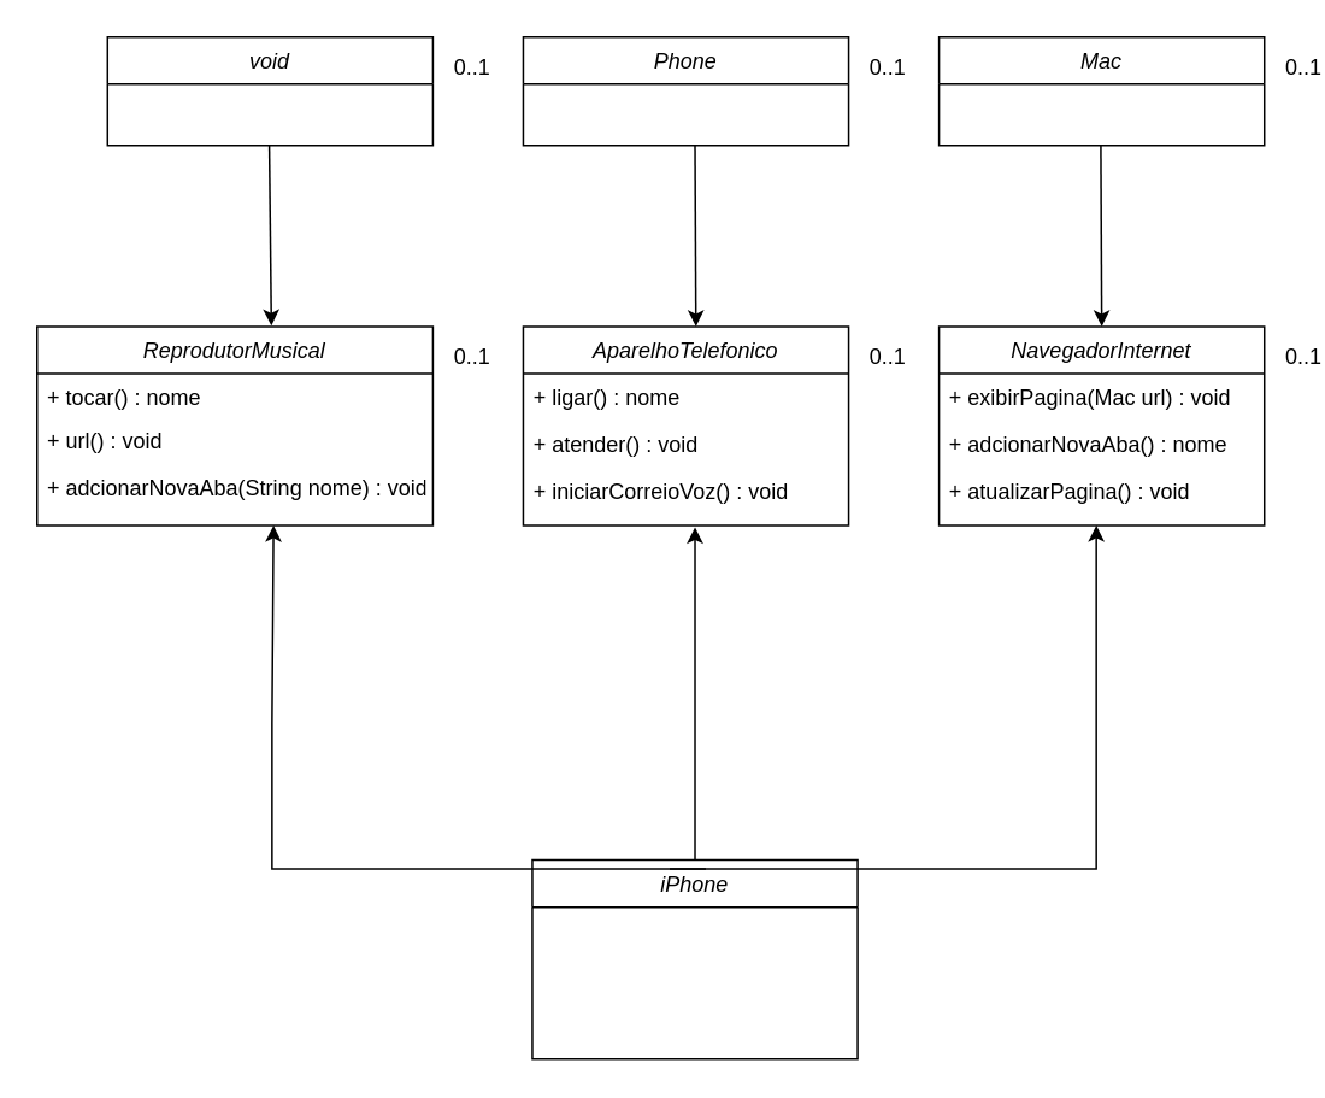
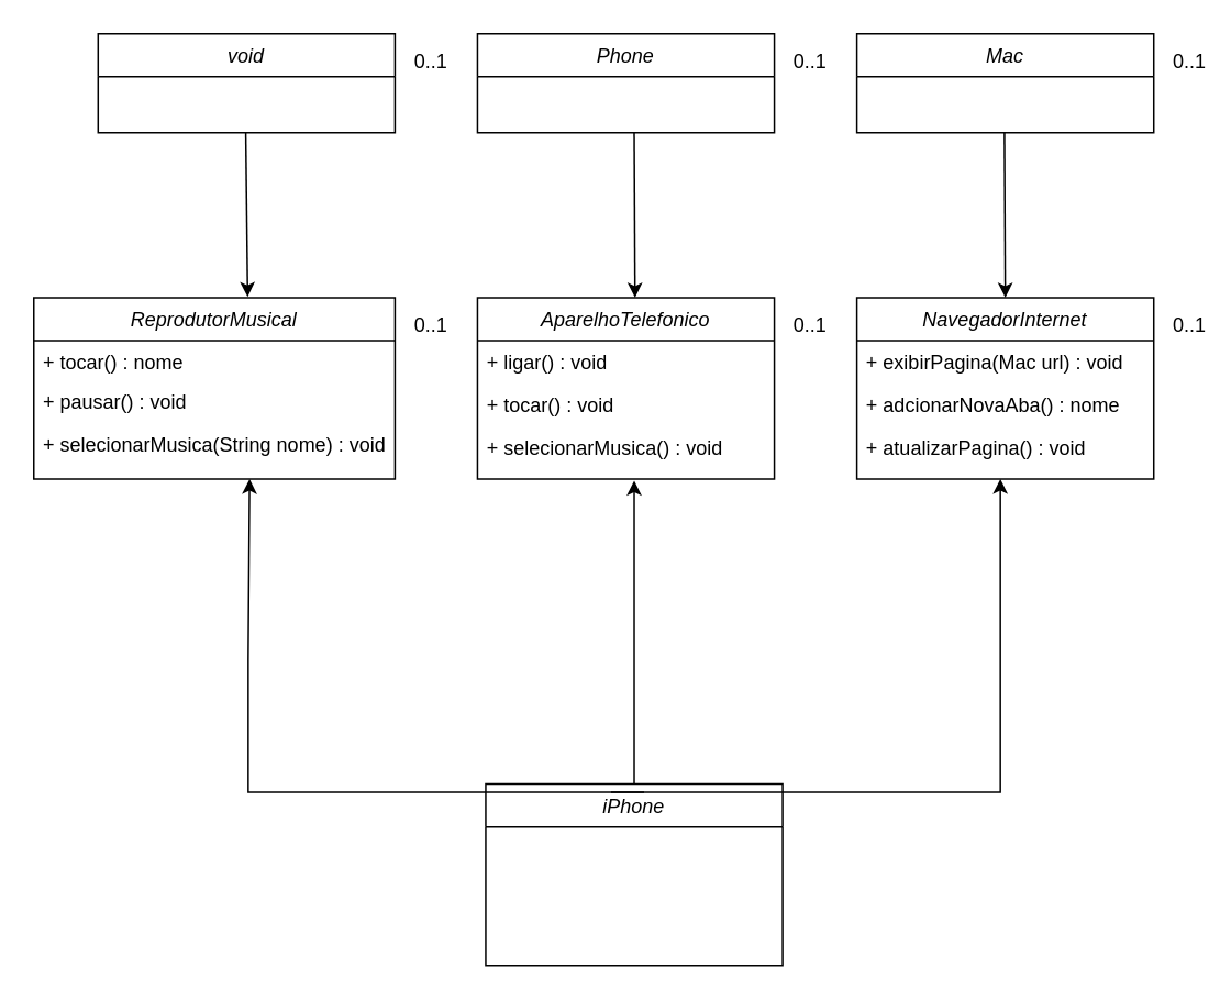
  <mxCell id="0" />
  <mxCell id="1" parent="0" />
  <mxCell id="2" value="ReprodutorMusical" style="swimlane;fontStyle=2;align=center;verticalAlign=top;childLayout=stackLayout;horizontal=1;startSize=26;horizontalStack=0;resizeParent=1;resizeLast=0;collapsible=1;marginBottom=0;rounded=0;shadow=0;strokeWidth=1;" vertex="1" parent="1"><mxGeometry x="20" y="180" width="219" height="110" as="geometry"><mxRectangle x="220" y="120" width="160" height="26" as="alternateBounds" /></mxGeometry></mxCell>
  <mxCell id="3" value="+ tocar() : nome" style="text;align=left;verticalAlign=top;spacingLeft=4;spacingRight=4;overflow=hidden;rotatable=0;points=[[0,0.5],[1,0.5]];portConstraint=eastwest;" vertex="1" parent="2"><mxGeometry y="26" width="219" height="24" as="geometry" /></mxCell>
- <mxCell id="4" value="+ url() : void" style="text;align=left;verticalAlign=top;spacingLeft=4;spacingRight=4;overflow=hidden;rotatable=0;points=[[0,0.5],[1,0.5]];portConstraint=eastwest;rounded=0;shadow=0;html=0;" vertex="1" parent="2"><mxGeometry y="50" width="219" height="26" as="geometry" /></mxCell>
- <mxCell id="5" value="+ adcionarNovaAba(String nome) : void" style="text;align=left;verticalAlign=top;spacingLeft=4;spacingRight=4;overflow=hidden;rotatable=0;points=[[0,0.5],[1,0.5]];portConstraint=eastwest;rounded=0;shadow=0;html=0;" vertex="1" parent="2"><mxGeometry y="76" width="219" height="26" as="geometry" /></mxCell>
+ <mxCell id="4" value="+ pausar() : void" style="text;align=left;verticalAlign=top;spacingLeft=4;spacingRight=4;overflow=hidden;rotatable=0;points=[[0,0.5],[1,0.5]];portConstraint=eastwest;rounded=0;shadow=0;html=0;" vertex="1" parent="2"><mxGeometry y="50" width="219" height="26" as="geometry" /></mxCell>
+ <mxCell id="5" value="+ selecionarMusica(String nome) : void" style="text;align=left;verticalAlign=top;spacingLeft=4;spacingRight=4;overflow=hidden;rotatable=0;points=[[0,0.5],[1,0.5]];portConstraint=eastwest;rounded=0;shadow=0;html=0;" vertex="1" parent="2"><mxGeometry y="76" width="219" height="26" as="geometry" /></mxCell>
  <mxCell id="6" value="0..1" style="resizable=0;align=left;verticalAlign=bottom;labelBackgroundColor=none;fontSize=12;" connectable="0" vertex="1" parent="1"><mxGeometry x="249" y="205" as="geometry" /></mxCell>
  <mxCell id="7" value="AparelhoTelefonico" style="swimlane;fontStyle=2;align=center;verticalAlign=top;childLayout=stackLayout;horizontal=1;startSize=26;horizontalStack=0;resizeParent=1;resizeLast=0;collapsible=1;marginBottom=0;rounded=0;shadow=0;strokeWidth=1;" vertex="1" parent="1"><mxGeometry x="289" y="180" width="180" height="110" as="geometry"><mxRectangle x="220" y="120" width="160" height="26" as="alternateBounds" /></mxGeometry></mxCell>
- <mxCell id="8" value="+ ligar() : nome" style="text;align=left;verticalAlign=top;spacingLeft=4;spacingRight=4;overflow=hidden;rotatable=0;points=[[0,0.5],[1,0.5]];portConstraint=eastwest;" vertex="1" parent="7"><mxGeometry y="26" width="180" height="26" as="geometry" /></mxCell>
- <mxCell id="9" value="+ atender() : void" style="text;align=left;verticalAlign=top;spacingLeft=4;spacingRight=4;overflow=hidden;rotatable=0;points=[[0,0.5],[1,0.5]];portConstraint=eastwest;rounded=0;shadow=0;html=0;" vertex="1" parent="7"><mxGeometry y="52" width="180" height="26" as="geometry" /></mxCell>
- <mxCell id="10" value="+ iniciarCorreioVoz() : void" style="text;align=left;verticalAlign=top;spacingLeft=4;spacingRight=4;overflow=hidden;rotatable=0;points=[[0,0.5],[1,0.5]];portConstraint=eastwest;rounded=0;shadow=0;html=0;" vertex="1" parent="7"><mxGeometry y="78" width="180" height="26" as="geometry" /></mxCell>
+ <mxCell id="8" value="+ ligar() : void" style="text;align=left;verticalAlign=top;spacingLeft=4;spacingRight=4;overflow=hidden;rotatable=0;points=[[0,0.5],[1,0.5]];portConstraint=eastwest;" vertex="1" parent="7"><mxGeometry y="26" width="180" height="26" as="geometry" /></mxCell>
+ <mxCell id="9" value="+ tocar() : void" style="text;align=left;verticalAlign=top;spacingLeft=4;spacingRight=4;overflow=hidden;rotatable=0;points=[[0,0.5],[1,0.5]];portConstraint=eastwest;rounded=0;shadow=0;html=0;" vertex="1" parent="7"><mxGeometry y="52" width="180" height="26" as="geometry" /></mxCell>
+ <mxCell id="10" value="+ selecionarMusica() : void" style="text;align=left;verticalAlign=top;spacingLeft=4;spacingRight=4;overflow=hidden;rotatable=0;points=[[0,0.5],[1,0.5]];portConstraint=eastwest;rounded=0;shadow=0;html=0;" vertex="1" parent="7"><mxGeometry y="78" width="180" height="26" as="geometry" /></mxCell>
  <mxCell id="11" value="0..1" style="resizable=0;align=left;verticalAlign=bottom;labelBackgroundColor=none;fontSize=12;" connectable="0" vertex="1" parent="1"><mxGeometry x="479" y="205" as="geometry" /></mxCell>
  <mxCell id="12" value="NavegadorInternet" style="swimlane;fontStyle=2;align=center;verticalAlign=top;childLayout=stackLayout;horizontal=1;startSize=26;horizontalStack=0;resizeParent=1;resizeLast=0;collapsible=1;marginBottom=0;rounded=0;shadow=0;strokeWidth=1;" vertex="1" parent="1"><mxGeometry x="519" y="180" width="180" height="110" as="geometry"><mxRectangle x="220" y="120" width="160" height="26" as="alternateBounds" /></mxGeometry></mxCell>
  <mxCell id="13" value="+ exibirPagina(Mac url) : void" style="text;align=left;verticalAlign=top;spacingLeft=4;spacingRight=4;overflow=hidden;rotatable=0;points=[[0,0.5],[1,0.5]];portConstraint=eastwest;" vertex="1" parent="12"><mxGeometry y="26" width="180" height="26" as="geometry" /></mxCell>
  <mxCell id="14" value="+ adcionarNovaAba() : nome" style="text;align=left;verticalAlign=top;spacingLeft=4;spacingRight=4;overflow=hidden;rotatable=0;points=[[0,0.5],[1,0.5]];portConstraint=eastwest;rounded=0;shadow=0;html=0;" vertex="1" parent="12"><mxGeometry y="52" width="180" height="26" as="geometry" /></mxCell>
  <mxCell id="15" value="+ atualizarPagina() : void" style="text;align=left;verticalAlign=top;spacingLeft=4;spacingRight=4;overflow=hidden;rotatable=0;points=[[0,0.5],[1,0.5]];portConstraint=eastwest;rounded=0;shadow=0;html=0;" vertex="1" parent="12"><mxGeometry y="78" width="180" height="26" as="geometry" /></mxCell>
  <mxCell id="16" value="0..1" style="resizable=0;align=left;verticalAlign=bottom;labelBackgroundColor=none;fontSize=12;" connectable="0" vertex="1" parent="1"><mxGeometry x="709" y="205" as="geometry" /></mxCell>
  <mxCell id="17" value="void" style="swimlane;fontStyle=2;align=center;verticalAlign=top;childLayout=stackLayout;horizontal=1;startSize=26;horizontalStack=0;resizeParent=1;resizeLast=0;collapsible=1;marginBottom=0;rounded=0;shadow=0;strokeWidth=1;" vertex="1" parent="1"><mxGeometry x="59" y="20" width="180" height="60" as="geometry"><mxRectangle x="220" y="120" width="160" height="26" as="alternateBounds" /></mxGeometry></mxCell>
  <mxCell id="18" value="0..1" style="resizable=0;align=left;verticalAlign=bottom;labelBackgroundColor=none;fontSize=12;" connectable="0" vertex="1" parent="1"><mxGeometry x="249" y="45" as="geometry" /></mxCell>
  <mxCell id="19" value="Phone" style="swimlane;fontStyle=2;align=center;verticalAlign=top;childLayout=stackLayout;horizontal=1;startSize=26;horizontalStack=0;resizeParent=1;resizeLast=0;collapsible=1;marginBottom=0;rounded=0;shadow=0;strokeWidth=1;" vertex="1" parent="1"><mxGeometry x="289" y="20" width="180" height="60" as="geometry"><mxRectangle x="220" y="120" width="160" height="26" as="alternateBounds" /></mxGeometry></mxCell>
  <mxCell id="20" value="0..1" style="resizable=0;align=left;verticalAlign=bottom;labelBackgroundColor=none;fontSize=12;" connectable="0" vertex="1" parent="1"><mxGeometry x="479" y="45" as="geometry" /></mxCell>
  <mxCell id="21" value="Mac" style="swimlane;fontStyle=2;align=center;verticalAlign=top;childLayout=stackLayout;horizontal=1;startSize=26;horizontalStack=0;resizeParent=1;resizeLast=0;collapsible=1;marginBottom=0;rounded=0;shadow=0;strokeWidth=1;" vertex="1" parent="1"><mxGeometry x="519" y="20" width="180" height="60" as="geometry"><mxRectangle x="220" y="120" width="160" height="26" as="alternateBounds" /></mxGeometry></mxCell>
  <mxCell id="22" value="0..1" style="resizable=0;align=left;verticalAlign=bottom;labelBackgroundColor=none;fontSize=12;" connectable="0" vertex="1" parent="1"><mxGeometry x="709" y="45" as="geometry" /></mxCell>
  <mxCell id="23" value="iPhone" style="swimlane;fontStyle=2;align=center;verticalAlign=top;childLayout=stackLayout;horizontal=1;startSize=26;horizontalStack=0;resizeParent=1;resizeLast=0;collapsible=1;marginBottom=0;rounded=0;shadow=0;strokeWidth=1;" vertex="1" parent="1"><mxGeometry x="294" y="475" width="180" height="110" as="geometry"><mxRectangle x="220" y="120" width="160" height="26" as="alternateBounds" /></mxGeometry></mxCell>
  <mxCell id="24" value="" style="endArrow=classic;html=1;rounded=0;exitX=0.5;exitY=0;exitDx=0;exitDy=0;" edge="1" parent="1" source="23"><mxGeometry width="50" height="50" relative="1" as="geometry"><mxPoint x="384" y="471" as="sourcePoint" /><mxPoint x="384" y="291" as="targetPoint" /></mxGeometry></mxCell>
  <mxCell id="25" value="" style="endArrow=classic;html=1;rounded=0;" edge="1" parent="1"><mxGeometry width="50" height="50" relative="1" as="geometry"><mxPoint x="370" y="480" as="sourcePoint" /><mxPoint x="606" y="290" as="targetPoint" /><Array as="points"><mxPoint x="606" y="480" /></Array></mxGeometry></mxCell>
  <mxCell id="26" value="" style="endArrow=classic;html=1;rounded=0;entryX=0.788;entryY=1.231;entryDx=0;entryDy=0;entryPerimeter=0;" edge="1" parent="1"><mxGeometry width="50" height="50" relative="1" as="geometry"><mxPoint x="390" y="480" as="sourcePoint" /><mxPoint x="150.84" y="289.996" as="targetPoint" /><Array as="points"><mxPoint x="150" y="479.99" /><mxPoint x="150" y="399.99" /></Array></mxGeometry></mxCell>
  <mxCell id="27" value="" style="endArrow=classic;html=1;rounded=0;entryX=0.592;entryY=-0.004;entryDx=0;entryDy=0;entryPerimeter=0;" edge="1" parent="1" target="2"><mxGeometry width="50" height="50" relative="1" as="geometry"><mxPoint x="148.5" y="80" as="sourcePoint" /><mxPoint x="148.5" y="155" as="targetPoint" /></mxGeometry></mxCell>
  <mxCell id="28" value="" style="endArrow=classic;html=1;rounded=0;entryX=0.5;entryY=0;entryDx=0;entryDy=0;" edge="1" parent="1"><mxGeometry width="50" height="50" relative="1" as="geometry"><mxPoint x="384" y="80" as="sourcePoint" /><mxPoint x="384.5" y="180" as="targetPoint" /></mxGeometry></mxCell>
  <mxCell id="29" value="" style="endArrow=classic;html=1;rounded=0;entryX=0.5;entryY=0;entryDx=0;entryDy=0;" edge="1" parent="1"><mxGeometry width="50" height="50" relative="1" as="geometry"><mxPoint x="608.5" y="80" as="sourcePoint" /><mxPoint x="609" y="180" as="targetPoint" /></mxGeometry></mxCell>
